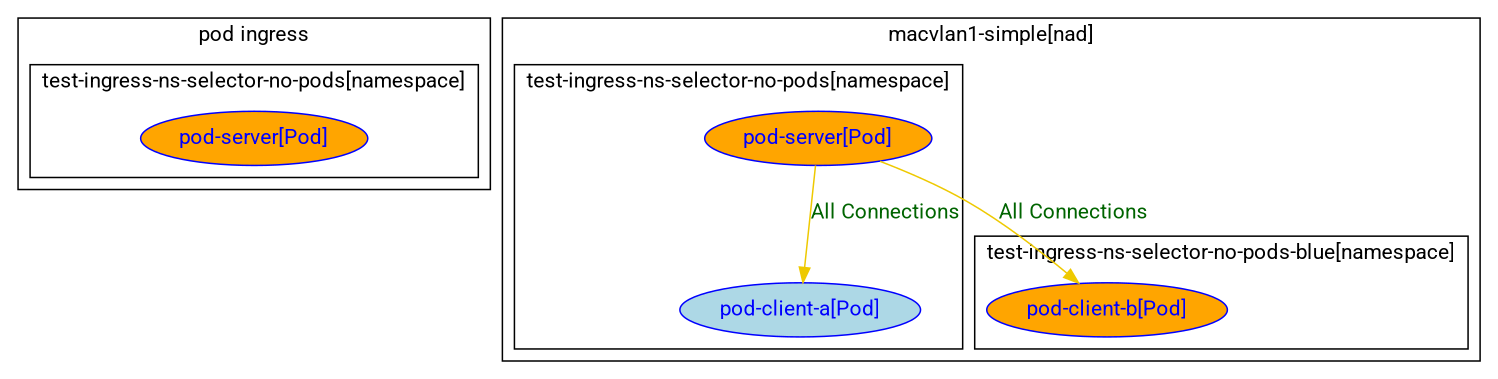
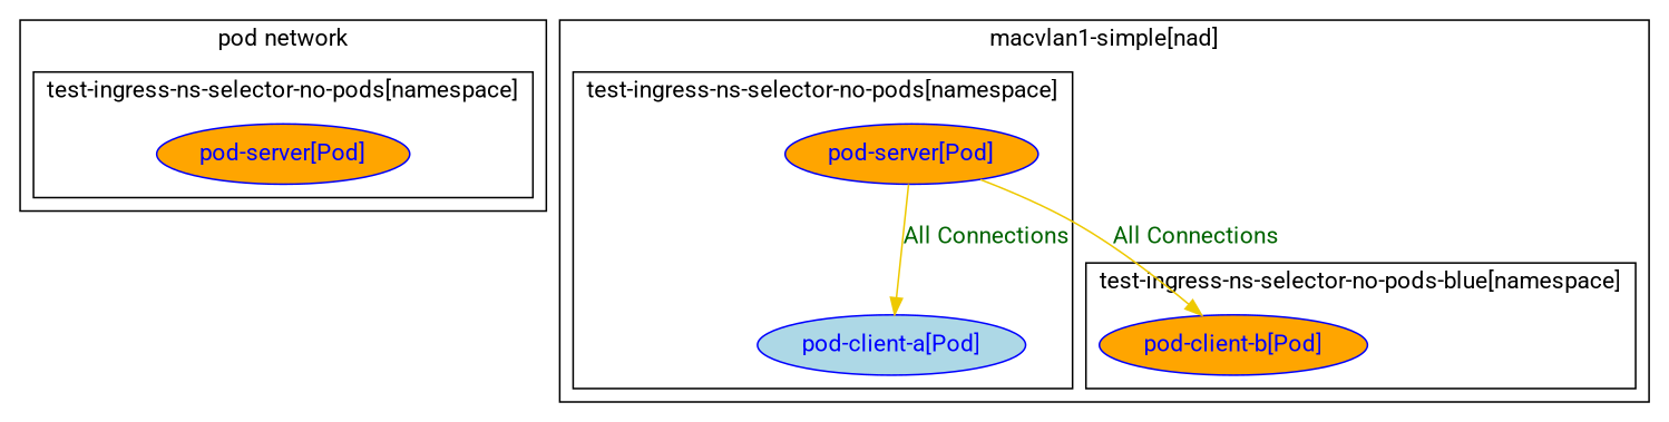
  digraph {
    fontname=Roboto
    node [color=blue fontcolor=blue style=filled fillcolor=orange fontname=Roboto]
    edge [color=gold2 fontcolor=darkgreen weight=1 fontname=Roboto]
    n1 [label="pod-server[Pod]"]
    n2 [label="pod-client-a[Pod]" fillcolor=lightblue]
    n3 [label="pod-server[Pod]"]
    n4 [label="pod-client-b[Pod]"]
    subgraph cluster_1 {
-     label="pod ingress"
+     label="pod network"
      subgraph cluster_2 {
        color=black
        fontcolor=black
        label="test-ingress-ns-selector-no-pods[namespace]"
        n1
      }
    }
    subgraph cluster_3 {
      label="macvlan1-simple[nad]"
      subgraph cluster_4 {
        color=black
        fontcolor=black
        label="test-ingress-ns-selector-no-pods[namespace]"
        n2
        n3
      }
      subgraph cluster_5 {
        color=black
        fontcolor=black
        label="test-ingress-ns-selector-no-pods-blue[namespace]"
        n4
      }
    }
    n3 -> n2 [label="All Connections"]
    n3 -> n4 [label="All Connections"]
  }
